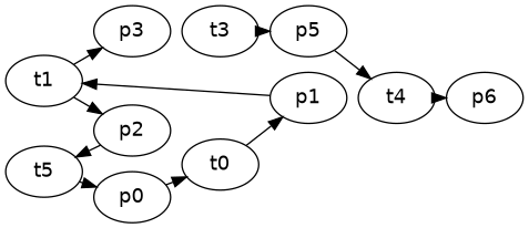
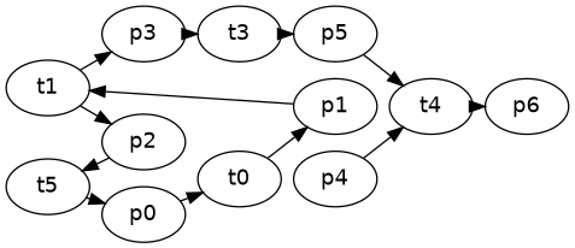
  digraph {
    fontname="DejaVu Sans"
    nodesep=0.15
    rankdir=LR
    ranksep=0.02
    node [fontname="DejaVu Sans"]
    edge [fontname="DejaVu Sans"]
    t1
    t5
    p2
    p3
    p0
    t0
    p1
    t3
    p5
+   p4
    t4
    p6
    subgraph sub_1 {
      rank=same
      t1
      t5
    }
    t1 -> p2
    t1 -> p3
    t5 -> p0
    p2 -> t5
+   p3 -> t3
    p0 -> t0
    t0 -> p1
    p1 -> t1
    t3 -> p5
    p5 -> t4
+   p4 -> t4
    t4 -> p6
  }
